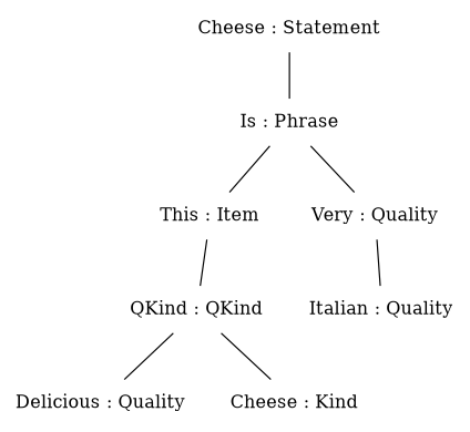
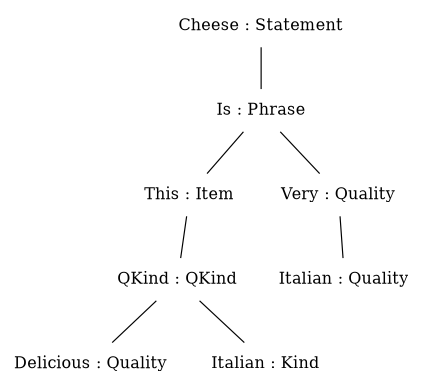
  graph {
    node [shape=plaintext style=solid]
    edge [style=solid]
    n1 [label="Cheese : Statement"]
    n2 [label="Is : Phrase"]
    n3 [label="This : Item"]
    n4 [label="Very : Quality"]
    n5 [label="QKind : QKind"]
    n6 [label="Italian : Quality"]
    n7 [label="Delicious : Quality"]
-   n8 [label="Cheese : Kind"]
+   n8 [label="Italian : Kind"]
    n1 -- n2
    n2 -- n3
    n2 -- n4
    n3 -- n5
    n4 -- n6
    n5 -- n7
    n5 -- n8
  }
